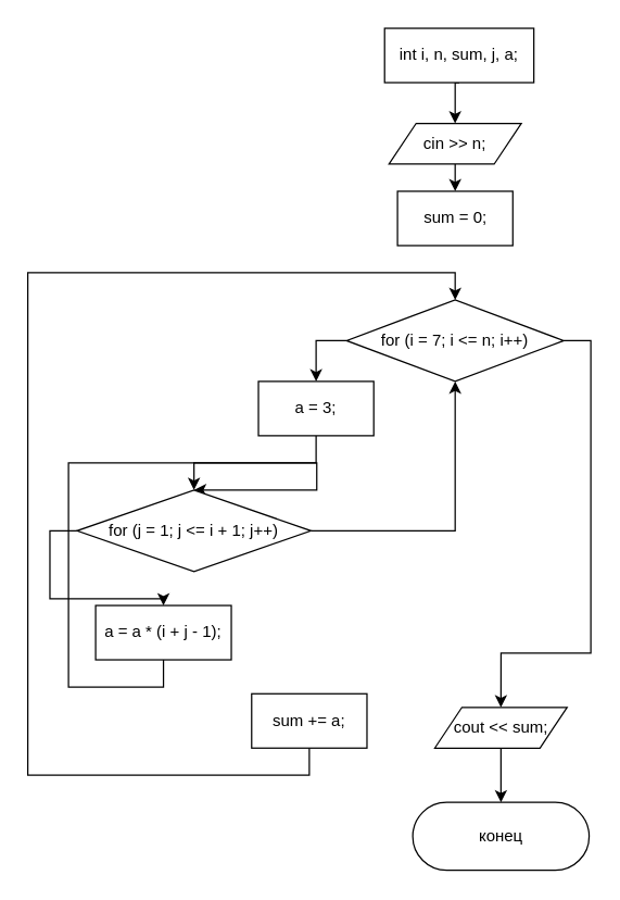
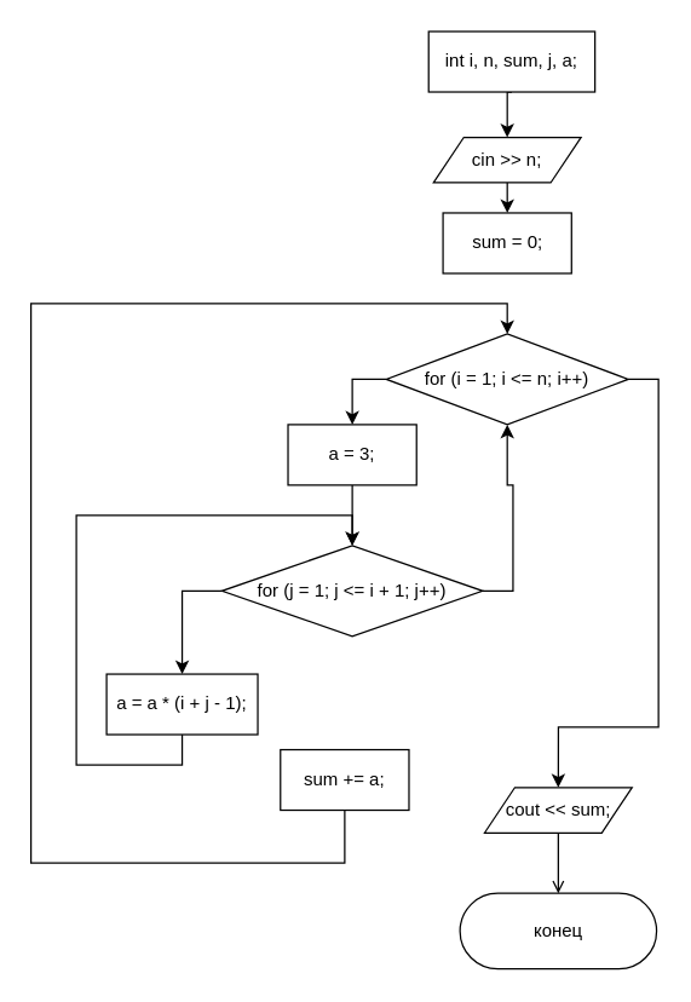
  <mxCell id="0" />
  <mxCell id="1" parent="0" />
  <mxCell id="2" style="edgeStyle=orthogonalEdgeStyle;rounded=0;orthogonalLoop=1;jettySize=auto;html=1;exitX=0.5;exitY=1;exitDx=0;exitDy=0;entryX=0.5;entryY=0;entryDx=0;entryDy=0;" edge="1" parent="1" source="3" target="5"><mxGeometry relative="1" as="geometry" /></mxCell>
  <mxCell id="3" value="int i, n, sum, j, a;" style="rounded=0;whiteSpace=wrap;html=1;" vertex="1" parent="1"><mxGeometry x="283" y="20" width="110" height="40" as="geometry" /></mxCell>
  <mxCell id="4" style="edgeStyle=orthogonalEdgeStyle;rounded=0;orthogonalLoop=1;jettySize=auto;html=1;exitX=0.5;exitY=1;exitDx=0;exitDy=0;entryX=0.5;entryY=0;entryDx=0;entryDy=0;" edge="1" parent="1" source="5" target="16"><mxGeometry relative="1" as="geometry" /></mxCell>
  <mxCell id="5" value="cin &amp;gt;&amp;gt; n;" style="shape=parallelogram;perimeter=parallelogramPerimeter;whiteSpace=wrap;html=1;fixedSize=1;rounded=1;arcSize=0;" vertex="1" parent="1"><mxGeometry x="286.25" y="90" width="97.5" height="30" as="geometry" /></mxCell>
  <mxCell id="6" style="edgeStyle=orthogonalEdgeStyle;rounded=0;orthogonalLoop=1;jettySize=auto;html=1;exitX=0;exitY=0.5;exitDx=0;exitDy=0;entryX=0.5;entryY=0;entryDx=0;entryDy=0;" edge="1" parent="1" source="8" target="10"><mxGeometry relative="1" as="geometry" /></mxCell>
  <mxCell id="7" style="edgeStyle=orthogonalEdgeStyle;rounded=0;orthogonalLoop=1;jettySize=auto;html=1;exitX=1;exitY=0.5;exitDx=0;exitDy=0;entryX=0.5;entryY=0;entryDx=0;entryDy=0;" edge="1" parent="1" source="8" target="14"><mxGeometry relative="1" as="geometry"><Array as="points"><mxPoint x="435" y="250" /><mxPoint x="435" y="480" /><mxPoint x="369" y="480" /></Array></mxGeometry></mxCell>
- <mxCell id="8" value="for (i = 7; i &amp;lt;= n; i++)" style="rhombus;whiteSpace=wrap;html=1;rounded=1;arcSize=0;" vertex="1" parent="1"><mxGeometry x="255" y="220" width="160" height="60" as="geometry" /></mxCell>
+ <mxCell id="8" value="for (i = 1; i &amp;lt;= n; i++)" style="rhombus;whiteSpace=wrap;html=1;rounded=1;arcSize=0;" vertex="1" parent="1"><mxGeometry x="255" y="220" width="160" height="60" as="geometry" /></mxCell>
  <mxCell id="9" style="edgeStyle=orthogonalEdgeStyle;rounded=0;orthogonalLoop=1;jettySize=auto;html=1;exitX=0.5;exitY=1;exitDx=0;exitDy=0;entryX=0.5;entryY=0;entryDx=0;entryDy=0;" edge="1" parent="1" source="10" target="19"><mxGeometry relative="1" as="geometry" /></mxCell>
  <mxCell id="10" value="a = 3;" style="rounded=0;whiteSpace=wrap;html=1;" vertex="1" parent="1"><mxGeometry x="190" y="280" width="85" height="40" as="geometry" /></mxCell>
  <mxCell id="11" style="edgeStyle=orthogonalEdgeStyle;rounded=0;orthogonalLoop=1;jettySize=auto;html=1;exitX=0.5;exitY=1;exitDx=0;exitDy=0;entryX=0.5;entryY=0;entryDx=0;entryDy=0;" edge="1" parent="1" source="12" target="19"><mxGeometry relative="1" as="geometry"><Array as="points"><mxPoint x="120" y="505" /><mxPoint x="50" y="505" /><mxPoint x="50" y="340" /><mxPoint x="233" y="340" /></Array></mxGeometry></mxCell>
  <mxCell id="12" value="a = a * (i + j - 1);" style="rounded=0;whiteSpace=wrap;html=1;" vertex="1" parent="1"><mxGeometry x="70" y="445" width="100" height="40" as="geometry" /></mxCell>
- <mxCell id="13" style="edgeStyle=orthogonalEdgeStyle;rounded=0;orthogonalLoop=1;jettySize=auto;html=1;exitX=0.5;exitY=1;exitDx=0;exitDy=0;entryX=0.5;entryY=0;entryDx=0;entryDy=0;" edge="1" parent="1" source="14" target="15"><mxGeometry relative="1" as="geometry" /></mxCell>
+ <mxCell id="13" style="edgeStyle=orthogonalEdgeStyle;rounded=0;orthogonalLoop=1;jettySize=auto;html=1;exitX=0.5;exitY=1;exitDx=0;exitDy=0;entryX=0.5;entryY=0;entryDx=0;entryDy=0;endArrow=open;" edge="1" parent="1" source="14" target="15"><mxGeometry relative="1" as="geometry" /></mxCell>
  <mxCell id="14" value="cout &amp;lt;&amp;lt; sum;" style="shape=parallelogram;perimeter=parallelogramPerimeter;whiteSpace=wrap;html=1;fixedSize=1;rounded=1;arcSize=0;" vertex="1" parent="1"><mxGeometry x="320" y="520" width="97.5" height="30" as="geometry" /></mxCell>
  <mxCell id="15" value="конец" style="rounded=1;whiteSpace=wrap;html=1;arcSize=50;" vertex="1" parent="1"><mxGeometry x="303.75" y="590" width="130" height="50" as="geometry" /></mxCell>
  <mxCell id="16" value="sum = 0;" style="rounded=0;whiteSpace=wrap;html=1;" vertex="1" parent="1"><mxGeometry x="292.5" y="140" width="85" height="40" as="geometry" /></mxCell>
  <mxCell id="17" style="edgeStyle=orthogonalEdgeStyle;rounded=0;orthogonalLoop=1;jettySize=auto;html=1;exitX=0;exitY=0.5;exitDx=0;exitDy=0;entryX=0.5;entryY=0;entryDx=0;entryDy=0;" edge="1" parent="1" source="19" target="12"><mxGeometry relative="1" as="geometry" /></mxCell>
  <mxCell id="18" style="edgeStyle=orthogonalEdgeStyle;rounded=0;orthogonalLoop=1;jettySize=auto;html=1;exitX=1;exitY=0.5;exitDx=0;exitDy=0;" edge="1" parent="1" source="19" target="8"><mxGeometry relative="1" as="geometry" /></mxCell>
- <mxCell id="19" value="for (j = 1; j &amp;lt;= i + 1; j++)" style="rhombus;whiteSpace=wrap;html=1;rounded=1;arcSize=0;" vertex="1" parent="1"><mxGeometry x="56.25" y="360" width="172.5" height="60" as="geometry" /></mxCell>
+ <mxCell id="19" value="for (j = 1; j &amp;lt;= i + 1; j++)" style="rhombus;whiteSpace=wrap;html=1;rounded=1;arcSize=0;" vertex="1" parent="1"><mxGeometry x="146.25" y="360" width="172.5" height="60" as="geometry" /></mxCell>
  <mxCell id="20" style="edgeStyle=orthogonalEdgeStyle;rounded=0;orthogonalLoop=1;jettySize=auto;html=1;exitX=0.5;exitY=1;exitDx=0;exitDy=0;entryX=0.5;entryY=0;entryDx=0;entryDy=0;" edge="1" parent="1" source="21" target="8"><mxGeometry relative="1" as="geometry"><Array as="points"><mxPoint x="228" y="570" /><mxPoint x="20" y="570" /><mxPoint x="20" y="200" /><mxPoint x="335" y="200" /></Array></mxGeometry></mxCell>
- <mxCell id="21" value="sum += a;" style="rounded=0;whiteSpace=wrap;html=1;" vertex="1" parent="1"><mxGeometry x="185" y="510" width="85" height="40" as="geometry" /></mxCell>
+ <mxCell id="21" value="sum += a;" style="rounded=0;whiteSpace=wrap;html=1;" vertex="1" parent="1"><mxGeometry x="185" y="495" width="85" height="40" as="geometry" /></mxCell>
